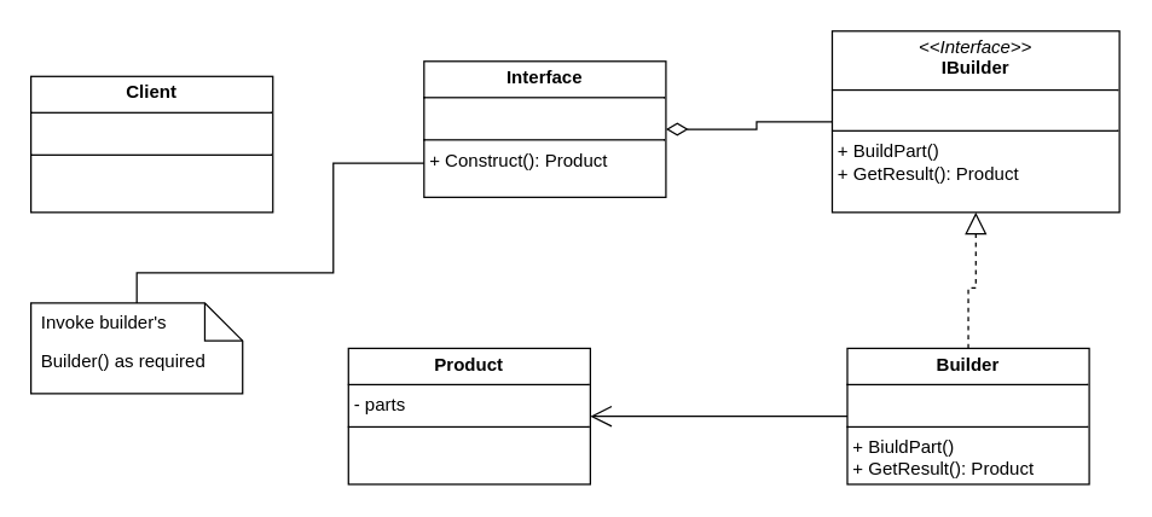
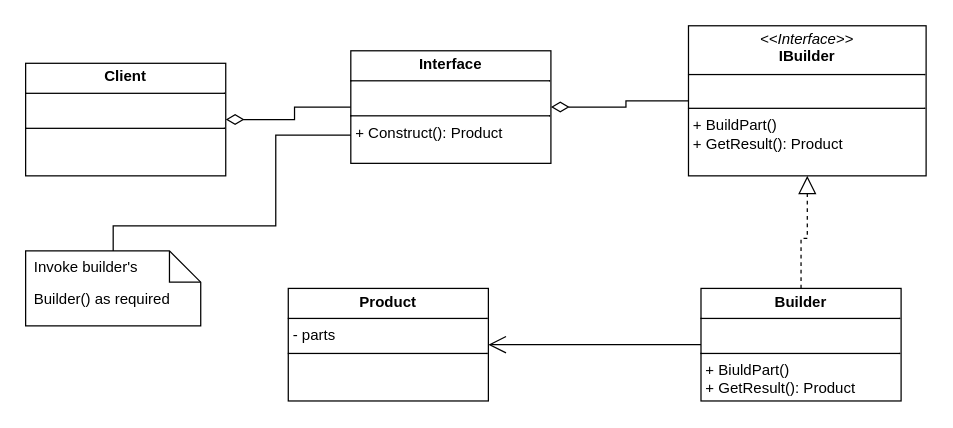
  <mxCell id="0" />
  <mxCell id="1" parent="0" />
+ <mxCell id="2" style="edgeStyle=orthogonalEdgeStyle;rounded=0;orthogonalLoop=1;jettySize=auto;html=1;endArrow=none;endFill=0;endSize=6;startSize=12;startArrow=diamondThin;startFill=0;" edge="1" parent="1" source="3" target="4"><mxGeometry relative="1" as="geometry" /></mxCell>
  <mxCell id="3" value="&lt;p style=&quot;margin:0px;margin-top:4px;text-align:center;&quot;&gt;&lt;b&gt;Client&lt;/b&gt;&lt;/p&gt;&lt;hr size=&quot;1&quot; style=&quot;border-style:solid;&quot;&gt;&lt;p style=&quot;margin:0px;margin-left:4px;&quot;&gt;&lt;br&gt;&lt;/p&gt;&lt;hr size=&quot;1&quot; style=&quot;border-style:solid;&quot;&gt;&lt;p style=&quot;margin:0px;margin-left:4px;&quot;&gt;&lt;br&gt;&lt;/p&gt;" style="verticalAlign=top;align=left;overflow=fill;html=1;whiteSpace=wrap;" vertex="1" parent="1"><mxGeometry x="20" y="50" width="160" height="90" as="geometry" /></mxCell>
  <mxCell id="4" value="&lt;p style=&quot;margin:0px;margin-top:4px;text-align:center;&quot;&gt;&lt;b&gt;Interface&lt;/b&gt;&lt;/p&gt;&lt;hr size=&quot;1&quot; style=&quot;border-style:solid;&quot;&gt;&lt;p style=&quot;margin:0px;margin-left:4px;&quot;&gt;&lt;br&gt;&lt;/p&gt;&lt;hr size=&quot;1&quot; style=&quot;border-style:solid;&quot;&gt;&lt;p style=&quot;margin:0px;margin-left:4px;&quot;&gt;+ Construct(): Product&lt;/p&gt;" style="verticalAlign=top;align=left;overflow=fill;html=1;whiteSpace=wrap;" vertex="1" parent="1"><mxGeometry x="280" y="40" width="160" height="90" as="geometry" /></mxCell>
  <mxCell id="5" style="edgeStyle=orthogonalEdgeStyle;rounded=0;orthogonalLoop=1;jettySize=auto;html=1;endArrow=diamondThin;endFill=0;endSize=12;" edge="1" parent="1" source="6" target="4"><mxGeometry relative="1" as="geometry" /></mxCell>
  <mxCell id="6" value="&lt;p style=&quot;margin:0px;margin-top:4px;text-align:center;&quot;&gt;&lt;i&gt;&amp;lt;&amp;lt;Interface&amp;gt;&amp;gt;&lt;/i&gt;&lt;br&gt;&lt;b&gt;IBuilder&lt;/b&gt;&lt;/p&gt;&lt;hr size=&quot;1&quot; style=&quot;border-style:solid;&quot;&gt;&lt;p style=&quot;margin:0px;margin-left:4px;&quot;&gt;&lt;br&gt;&lt;/p&gt;&lt;hr size=&quot;1&quot; style=&quot;border-style:solid;&quot;&gt;&lt;p style=&quot;margin:0px;margin-left:4px;&quot;&gt;+ BuildPart()&lt;br&gt;&lt;/p&gt;&lt;p style=&quot;margin:0px;margin-left:4px;&quot;&gt;+ GetResult(): Product&lt;/p&gt;" style="verticalAlign=top;align=left;overflow=fill;html=1;whiteSpace=wrap;" vertex="1" parent="1"><mxGeometry x="550" y="20" width="190" height="120" as="geometry" /></mxCell>
  <mxCell id="7" style="edgeStyle=orthogonalEdgeStyle;rounded=0;orthogonalLoop=1;jettySize=auto;html=1;endArrow=open;endFill=0;endSize=12;" edge="1" parent="1" source="9" target="10"><mxGeometry relative="1" as="geometry" /></mxCell>
  <mxCell id="8" style="edgeStyle=orthogonalEdgeStyle;rounded=0;orthogonalLoop=1;jettySize=auto;html=1;endArrow=block;endFill=0;endSize=12;dashed=1;" edge="1" parent="1" source="9" target="6"><mxGeometry relative="1" as="geometry" /></mxCell>
  <mxCell id="9" value="&lt;p style=&quot;margin:0px;margin-top:4px;text-align:center;&quot;&gt;&lt;b&gt;Builder&lt;/b&gt;&lt;/p&gt;&lt;hr size=&quot;1&quot; style=&quot;border-style:solid;&quot;&gt;&lt;p style=&quot;margin:0px;margin-left:4px;&quot;&gt;&lt;br&gt;&lt;/p&gt;&lt;hr size=&quot;1&quot; style=&quot;border-style:solid;&quot;&gt;&lt;p style=&quot;margin:0px;margin-left:4px;&quot;&gt;+ BiuldPart()&lt;/p&gt;&lt;p style=&quot;margin:0px;margin-left:4px;&quot;&gt;+ GetResult(): Product&lt;/p&gt;" style="verticalAlign=top;align=left;overflow=fill;html=1;whiteSpace=wrap;" vertex="1" parent="1"><mxGeometry x="560" y="230" width="160" height="90" as="geometry" /></mxCell>
  <mxCell id="10" value="&lt;p style=&quot;margin:0px;margin-top:4px;text-align:center;&quot;&gt;&lt;b&gt;Product&lt;/b&gt;&lt;/p&gt;&lt;hr size=&quot;1&quot; style=&quot;border-style:solid;&quot;&gt;&lt;p style=&quot;margin:0px;margin-left:4px;&quot;&gt;- parts&lt;/p&gt;&lt;hr size=&quot;1&quot; style=&quot;border-style:solid;&quot;&gt;&lt;p style=&quot;margin:0px;margin-left:4px;&quot;&gt;&lt;br&gt;&lt;/p&gt;" style="verticalAlign=top;align=left;overflow=fill;html=1;whiteSpace=wrap;" vertex="1" parent="1"><mxGeometry x="230" y="230" width="160" height="90" as="geometry" /></mxCell>
  <mxCell id="11" value="Builder() as required" style="shape=note2;boundedLbl=1;whiteSpace=wrap;html=1;size=25;verticalAlign=top;align=left;spacingLeft=5;" vertex="1" parent="1"><mxGeometry x="20" y="200" width="140" height="60" as="geometry" /></mxCell>
  <mxCell id="12" value="Invoke builder's" style="resizeWidth=1;part=1;strokeColor=none;fillColor=none;align=left;spacingLeft=5;whiteSpace=wrap;html=1;" vertex="1" parent="11"><mxGeometry width="140" height="25" relative="1" as="geometry" /></mxCell>
  <mxCell id="13" style="edgeStyle=orthogonalEdgeStyle;rounded=0;orthogonalLoop=1;jettySize=auto;html=1;entryX=0;entryY=0.75;entryDx=0;entryDy=0;endArrow=none;endFill=0;" edge="1" parent="1" source="12" target="4"><mxGeometry relative="1" as="geometry"><Array as="points"><mxPoint x="90" y="180" /><mxPoint x="220" y="180" /><mxPoint x="220" y="108" /></Array></mxGeometry></mxCell>
